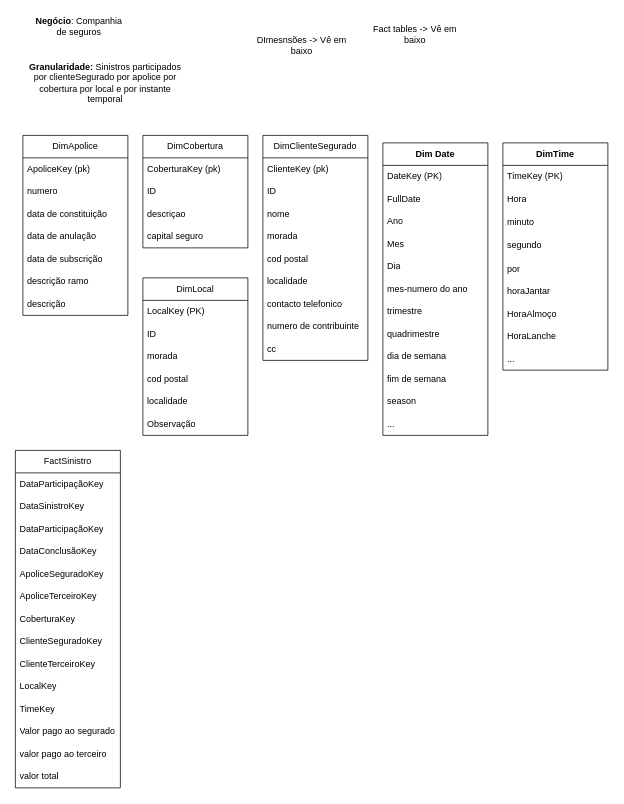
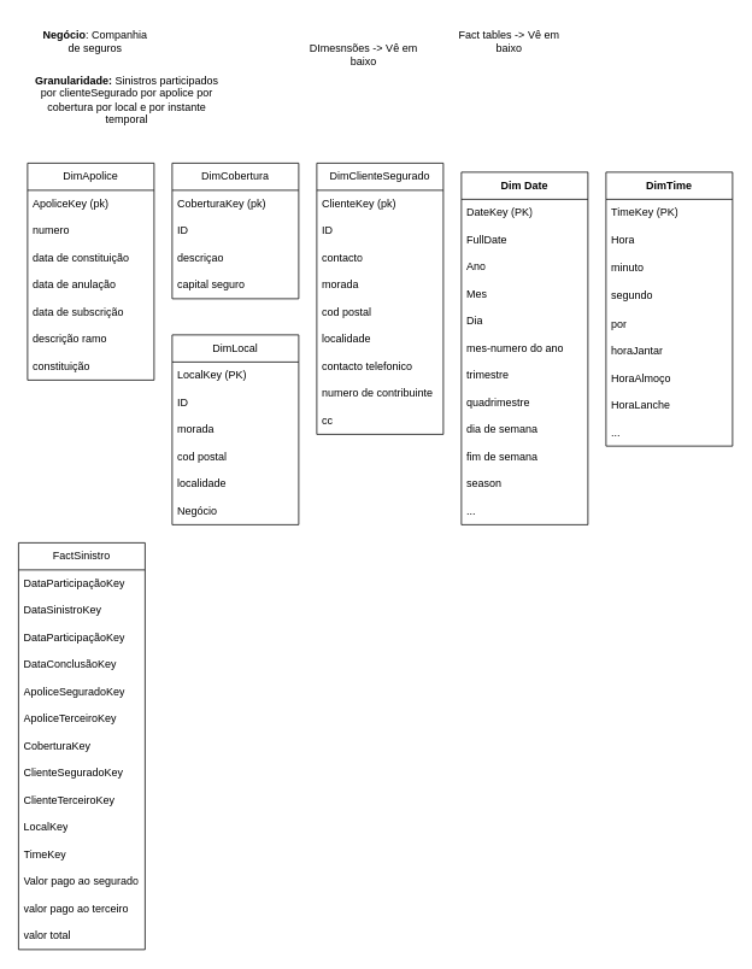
  <mxCell id="0" />
  <mxCell id="1" parent="0" />
- <mxCell id="2" value="&lt;b&gt;Negócio&lt;/b&gt;: Companhia de seguros" style="text;html=1;strokeColor=none;fillColor=none;align=center;verticalAlign=middle;whiteSpace=wrap;rounded=0;" vertex="1" parent="1"><mxGeometry x="40" y="20" width="130" height="30" as="geometry" /></mxCell>
+ <mxCell id="2" value="&lt;b&gt;Negócio&lt;/b&gt;: Companhia de seguros" style="text;html=1;strokeColor=none;fillColor=none;align=center;verticalAlign=middle;whiteSpace=wrap;rounded=0;" vertex="1" parent="1"><mxGeometry x="40" y="30" width="130" height="30" as="geometry" /></mxCell>
  <mxCell id="3" value="DImesnsões -&amp;gt; Vê em baixo" style="text;html=1;strokeColor=none;fillColor=none;align=center;verticalAlign=middle;whiteSpace=wrap;rounded=0;" vertex="1" parent="1"><mxGeometry x="339" y="45" width="126" height="30" as="geometry" /></mxCell>
- <mxCell id="4" value="Fact tables -&amp;gt; Vê em baixo" style="text;html=1;strokeColor=none;fillColor=none;align=center;verticalAlign=middle;whiteSpace=wrap;rounded=0;" vertex="1" parent="1"><mxGeometry x="490" y="30" width="126" height="30" as="geometry" /></mxCell>
+ <mxCell id="4" value="Fact tables -&amp;gt; Vê em baixo" style="text;html=1;strokeColor=none;fillColor=none;align=center;verticalAlign=middle;whiteSpace=wrap;rounded=0;" vertex="1" parent="1"><mxGeometry x="500" y="30" width="126" height="30" as="geometry" /></mxCell>
  <mxCell id="5" value="&lt;b&gt;Granularidade: &lt;/b&gt;Sinistros participados por clienteSegurado por apolice por cobertura por local e por instante temporal" style="text;html=1;strokeColor=none;fillColor=none;align=center;verticalAlign=middle;whiteSpace=wrap;rounded=0;" vertex="1" parent="1"><mxGeometry x="30" y="80" width="220" height="60" as="geometry" /></mxCell>
  <mxCell id="6" value="DimCobertura" style="swimlane;fontStyle=0;childLayout=stackLayout;horizontal=1;startSize=30;horizontalStack=0;resizeParent=1;resizeParentMax=0;resizeLast=0;collapsible=1;marginBottom=0;whiteSpace=wrap;html=1;" vertex="1" parent="1"><mxGeometry x="190" y="180" width="140" height="150" as="geometry" /></mxCell>
  <mxCell id="7" value="CoberturaKey (pk)" style="text;strokeColor=none;fillColor=none;align=left;verticalAlign=middle;spacingLeft=4;spacingRight=4;overflow=hidden;points=[[0,0.5],[1,0.5]];portConstraint=eastwest;rotatable=0;whiteSpace=wrap;html=1;" vertex="1" parent="6"><mxGeometry y="30" width="140" height="30" as="geometry" /></mxCell>
  <mxCell id="8" value="ID" style="text;strokeColor=none;fillColor=none;align=left;verticalAlign=middle;spacingLeft=4;spacingRight=4;overflow=hidden;points=[[0,0.5],[1,0.5]];portConstraint=eastwest;rotatable=0;whiteSpace=wrap;html=1;" vertex="1" parent="6"><mxGeometry y="60" width="140" height="30" as="geometry" /></mxCell>
  <mxCell id="9" value="descriçao" style="text;strokeColor=none;fillColor=none;align=left;verticalAlign=middle;spacingLeft=4;spacingRight=4;overflow=hidden;points=[[0,0.5],[1,0.5]];portConstraint=eastwest;rotatable=0;whiteSpace=wrap;html=1;" vertex="1" parent="6"><mxGeometry y="90" width="140" height="30" as="geometry" /></mxCell>
  <mxCell id="10" value="capital seguro" style="text;strokeColor=none;fillColor=none;align=left;verticalAlign=middle;spacingLeft=4;spacingRight=4;overflow=hidden;points=[[0,0.5],[1,0.5]];portConstraint=eastwest;rotatable=0;whiteSpace=wrap;html=1;" vertex="1" parent="6"><mxGeometry y="120" width="140" height="30" as="geometry" /></mxCell>
  <mxCell id="11" value="DimApolice" style="swimlane;fontStyle=0;childLayout=stackLayout;horizontal=1;startSize=30;horizontalStack=0;resizeParent=1;resizeParentMax=0;resizeLast=0;collapsible=1;marginBottom=0;whiteSpace=wrap;html=1;" vertex="1" parent="1"><mxGeometry x="30" y="180" width="140" height="240" as="geometry" /></mxCell>
  <mxCell id="12" value="ApoliceKey (pk)" style="text;strokeColor=none;fillColor=none;align=left;verticalAlign=middle;spacingLeft=4;spacingRight=4;overflow=hidden;points=[[0,0.5],[1,0.5]];portConstraint=eastwest;rotatable=0;whiteSpace=wrap;html=1;" vertex="1" parent="11"><mxGeometry y="30" width="140" height="30" as="geometry" /></mxCell>
  <mxCell id="13" value="numero" style="text;strokeColor=none;fillColor=none;align=left;verticalAlign=middle;spacingLeft=4;spacingRight=4;overflow=hidden;points=[[0,0.5],[1,0.5]];portConstraint=eastwest;rotatable=0;whiteSpace=wrap;html=1;" vertex="1" parent="11"><mxGeometry y="60" width="140" height="30" as="geometry" /></mxCell>
  <mxCell id="14" value="data de constituição" style="text;strokeColor=none;fillColor=none;align=left;verticalAlign=middle;spacingLeft=4;spacingRight=4;overflow=hidden;points=[[0,0.5],[1,0.5]];portConstraint=eastwest;rotatable=0;whiteSpace=wrap;html=1;" vertex="1" parent="11"><mxGeometry y="90" width="140" height="30" as="geometry" /></mxCell>
  <mxCell id="15" value="data de anulação" style="text;strokeColor=none;fillColor=none;align=left;verticalAlign=middle;spacingLeft=4;spacingRight=4;overflow=hidden;points=[[0,0.5],[1,0.5]];portConstraint=eastwest;rotatable=0;whiteSpace=wrap;html=1;" vertex="1" parent="11"><mxGeometry y="120" width="140" height="30" as="geometry" /></mxCell>
  <mxCell id="16" value="data de subscrição" style="text;strokeColor=none;fillColor=none;align=left;verticalAlign=middle;spacingLeft=4;spacingRight=4;overflow=hidden;points=[[0,0.5],[1,0.5]];portConstraint=eastwest;rotatable=0;whiteSpace=wrap;html=1;" vertex="1" parent="11"><mxGeometry y="150" width="140" height="30" as="geometry" /></mxCell>
  <mxCell id="17" value="descrição ramo" style="text;strokeColor=none;fillColor=none;align=left;verticalAlign=middle;spacingLeft=4;spacingRight=4;overflow=hidden;points=[[0,0.5],[1,0.5]];portConstraint=eastwest;rotatable=0;whiteSpace=wrap;html=1;" vertex="1" parent="11"><mxGeometry y="180" width="140" height="30" as="geometry" /></mxCell>
- <mxCell id="18" value="descrição" style="text;strokeColor=none;fillColor=none;align=left;verticalAlign=middle;spacingLeft=4;spacingRight=4;overflow=hidden;points=[[0,0.5],[1,0.5]];portConstraint=eastwest;rotatable=0;whiteSpace=wrap;html=1;" vertex="1" parent="11"><mxGeometry y="210" width="140" height="30" as="geometry" /></mxCell>
+ <mxCell id="18" value="constituição" style="text;strokeColor=none;fillColor=none;align=left;verticalAlign=middle;spacingLeft=4;spacingRight=4;overflow=hidden;points=[[0,0.5],[1,0.5]];portConstraint=eastwest;rotatable=0;whiteSpace=wrap;html=1;" vertex="1" parent="11"><mxGeometry y="210" width="140" height="30" as="geometry" /></mxCell>
  <mxCell id="19" value="&lt;b&gt;DimTime&lt;/b&gt;" style="swimlane;fontStyle=0;childLayout=stackLayout;horizontal=1;startSize=30;horizontalStack=0;resizeParent=1;resizeParentMax=0;resizeLast=0;collapsible=1;marginBottom=0;whiteSpace=wrap;html=1;" vertex="1" parent="1"><mxGeometry x="670" y="190" width="140" height="303" as="geometry" /></mxCell>
  <mxCell id="20" value="TimeKey (PK)" style="text;strokeColor=none;fillColor=none;align=left;verticalAlign=middle;spacingLeft=4;spacingRight=4;overflow=hidden;points=[[0,0.5],[1,0.5]];portConstraint=eastwest;rotatable=0;whiteSpace=wrap;html=1;" vertex="1" parent="19"><mxGeometry y="30" width="140" height="30" as="geometry" /></mxCell>
  <mxCell id="21" value="Hora" style="text;strokeColor=none;fillColor=none;align=left;verticalAlign=middle;spacingLeft=4;spacingRight=4;overflow=hidden;points=[[0,0.5],[1,0.5]];portConstraint=eastwest;rotatable=0;whiteSpace=wrap;html=1;" vertex="1" parent="19"><mxGeometry y="60" width="140" height="30" as="geometry" /></mxCell>
  <mxCell id="22" value="minuto" style="text;strokeColor=none;fillColor=none;align=left;verticalAlign=middle;spacingLeft=4;spacingRight=4;overflow=hidden;points=[[0,0.5],[1,0.5]];portConstraint=eastwest;rotatable=0;whiteSpace=wrap;html=1;" vertex="1" parent="19"><mxGeometry y="90" width="140" height="31" as="geometry" /></mxCell>
  <mxCell id="23" value="segundo" style="text;strokeColor=none;fillColor=none;align=left;verticalAlign=middle;spacingLeft=4;spacingRight=4;overflow=hidden;points=[[0,0.5],[1,0.5]];portConstraint=eastwest;rotatable=0;whiteSpace=wrap;html=1;" vertex="1" parent="19"><mxGeometry y="121" width="140" height="31" as="geometry" /></mxCell>
  <mxCell id="24" value="por" style="text;strokeColor=none;fillColor=none;align=left;verticalAlign=middle;spacingLeft=4;spacingRight=4;overflow=hidden;points=[[0,0.5],[1,0.5]];portConstraint=eastwest;rotatable=0;whiteSpace=wrap;html=1;" vertex="1" parent="19"><mxGeometry y="152" width="140" height="31" as="geometry" /></mxCell>
  <mxCell id="25" value="horaJantar" style="text;strokeColor=none;fillColor=none;align=left;verticalAlign=middle;spacingLeft=4;spacingRight=4;overflow=hidden;points=[[0,0.5],[1,0.5]];portConstraint=eastwest;rotatable=0;whiteSpace=wrap;html=1;" vertex="1" parent="19"><mxGeometry y="183" width="140" height="30" as="geometry" /></mxCell>
  <mxCell id="26" value="HoraAlmoço" style="text;strokeColor=none;fillColor=none;align=left;verticalAlign=middle;spacingLeft=4;spacingRight=4;overflow=hidden;points=[[0,0.5],[1,0.5]];portConstraint=eastwest;rotatable=0;whiteSpace=wrap;html=1;" vertex="1" parent="19"><mxGeometry y="213" width="140" height="30" as="geometry" /></mxCell>
  <mxCell id="27" value="HoraLanche" style="text;strokeColor=none;fillColor=none;align=left;verticalAlign=middle;spacingLeft=4;spacingRight=4;overflow=hidden;points=[[0,0.5],[1,0.5]];portConstraint=eastwest;rotatable=0;whiteSpace=wrap;html=1;" vertex="1" parent="19"><mxGeometry y="243" width="140" height="30" as="geometry" /></mxCell>
  <mxCell id="28" value="..." style="text;strokeColor=none;fillColor=none;align=left;verticalAlign=middle;spacingLeft=4;spacingRight=4;overflow=hidden;points=[[0,0.5],[1,0.5]];portConstraint=eastwest;rotatable=0;whiteSpace=wrap;html=1;" vertex="1" parent="19"><mxGeometry y="273" width="140" height="30" as="geometry" /></mxCell>
  <mxCell id="29" value="&lt;b&gt;Dim Date&lt;/b&gt;" style="swimlane;fontStyle=0;childLayout=stackLayout;horizontal=1;startSize=30;horizontalStack=0;resizeParent=1;resizeParentMax=0;resizeLast=0;collapsible=1;marginBottom=0;whiteSpace=wrap;html=1;" vertex="1" parent="1"><mxGeometry x="510" y="190" width="140" height="390" as="geometry" /></mxCell>
  <mxCell id="30" value="DateKey (PK)" style="text;strokeColor=none;fillColor=none;align=left;verticalAlign=middle;spacingLeft=4;spacingRight=4;overflow=hidden;points=[[0,0.5],[1,0.5]];portConstraint=eastwest;rotatable=0;whiteSpace=wrap;html=1;" vertex="1" parent="29"><mxGeometry y="30" width="140" height="30" as="geometry" /></mxCell>
  <mxCell id="31" value="FullDate" style="text;strokeColor=none;fillColor=none;align=left;verticalAlign=middle;spacingLeft=4;spacingRight=4;overflow=hidden;points=[[0,0.5],[1,0.5]];portConstraint=eastwest;rotatable=0;whiteSpace=wrap;html=1;" vertex="1" parent="29"><mxGeometry y="60" width="140" height="30" as="geometry" /></mxCell>
  <mxCell id="32" value="Ano" style="text;strokeColor=none;fillColor=none;align=left;verticalAlign=middle;spacingLeft=4;spacingRight=4;overflow=hidden;points=[[0,0.5],[1,0.5]];portConstraint=eastwest;rotatable=0;whiteSpace=wrap;html=1;" vertex="1" parent="29"><mxGeometry y="90" width="140" height="30" as="geometry" /></mxCell>
  <mxCell id="33" value="Mes" style="text;strokeColor=none;fillColor=none;align=left;verticalAlign=middle;spacingLeft=4;spacingRight=4;overflow=hidden;points=[[0,0.5],[1,0.5]];portConstraint=eastwest;rotatable=0;whiteSpace=wrap;html=1;" vertex="1" parent="29"><mxGeometry y="120" width="140" height="30" as="geometry" /></mxCell>
  <mxCell id="34" value="Dia" style="text;strokeColor=none;fillColor=none;align=left;verticalAlign=middle;spacingLeft=4;spacingRight=4;overflow=hidden;points=[[0,0.5],[1,0.5]];portConstraint=eastwest;rotatable=0;whiteSpace=wrap;html=1;" vertex="1" parent="29"><mxGeometry y="150" width="140" height="30" as="geometry" /></mxCell>
  <mxCell id="35" value="mes-numero do ano" style="text;strokeColor=none;fillColor=none;align=left;verticalAlign=middle;spacingLeft=4;spacingRight=4;overflow=hidden;points=[[0,0.5],[1,0.5]];portConstraint=eastwest;rotatable=0;whiteSpace=wrap;html=1;" vertex="1" parent="29"><mxGeometry y="180" width="140" height="30" as="geometry" /></mxCell>
  <mxCell id="36" value="trimestre" style="text;strokeColor=none;fillColor=none;align=left;verticalAlign=middle;spacingLeft=4;spacingRight=4;overflow=hidden;points=[[0,0.5],[1,0.5]];portConstraint=eastwest;rotatable=0;whiteSpace=wrap;html=1;" vertex="1" parent="29"><mxGeometry y="210" width="140" height="30" as="geometry" /></mxCell>
  <mxCell id="37" value="quadrimestre" style="text;strokeColor=none;fillColor=none;align=left;verticalAlign=middle;spacingLeft=4;spacingRight=4;overflow=hidden;points=[[0,0.5],[1,0.5]];portConstraint=eastwest;rotatable=0;whiteSpace=wrap;html=1;" vertex="1" parent="29"><mxGeometry y="240" width="140" height="30" as="geometry" /></mxCell>
  <mxCell id="38" value="dia de semana" style="text;strokeColor=none;fillColor=none;align=left;verticalAlign=middle;spacingLeft=4;spacingRight=4;overflow=hidden;points=[[0,0.5],[1,0.5]];portConstraint=eastwest;rotatable=0;whiteSpace=wrap;html=1;" vertex="1" parent="29"><mxGeometry y="270" width="140" height="30" as="geometry" /></mxCell>
  <mxCell id="39" value="fim de semana" style="text;strokeColor=none;fillColor=none;align=left;verticalAlign=middle;spacingLeft=4;spacingRight=4;overflow=hidden;points=[[0,0.5],[1,0.5]];portConstraint=eastwest;rotatable=0;whiteSpace=wrap;html=1;" vertex="1" parent="29"><mxGeometry y="300" width="140" height="30" as="geometry" /></mxCell>
  <mxCell id="40" value="season" style="text;strokeColor=none;fillColor=none;align=left;verticalAlign=middle;spacingLeft=4;spacingRight=4;overflow=hidden;points=[[0,0.5],[1,0.5]];portConstraint=eastwest;rotatable=0;whiteSpace=wrap;html=1;" vertex="1" parent="29"><mxGeometry y="330" width="140" height="30" as="geometry" /></mxCell>
  <mxCell id="41" value="..." style="text;strokeColor=none;fillColor=none;align=left;verticalAlign=middle;spacingLeft=4;spacingRight=4;overflow=hidden;points=[[0,0.5],[1,0.5]];portConstraint=eastwest;rotatable=0;whiteSpace=wrap;html=1;" vertex="1" parent="29"><mxGeometry y="360" width="140" height="30" as="geometry" /></mxCell>
  <mxCell id="42" value="FactSinistro" style="swimlane;fontStyle=0;childLayout=stackLayout;horizontal=1;startSize=30;horizontalStack=0;resizeParent=1;resizeParentMax=0;resizeLast=0;collapsible=1;marginBottom=0;whiteSpace=wrap;html=1;" vertex="1" parent="1"><mxGeometry x="20" y="600" width="140" height="450" as="geometry" /></mxCell>
  <mxCell id="43" value="DataParticipaçãoKey" style="text;strokeColor=none;fillColor=none;align=left;verticalAlign=middle;spacingLeft=4;spacingRight=4;overflow=hidden;points=[[0,0.5],[1,0.5]];portConstraint=eastwest;rotatable=0;whiteSpace=wrap;html=1;" vertex="1" parent="42"><mxGeometry y="30" width="140" height="30" as="geometry" /></mxCell>
  <mxCell id="44" value="DataSinistroKey" style="text;strokeColor=none;fillColor=none;align=left;verticalAlign=middle;spacingLeft=4;spacingRight=4;overflow=hidden;points=[[0,0.5],[1,0.5]];portConstraint=eastwest;rotatable=0;whiteSpace=wrap;html=1;" vertex="1" parent="42"><mxGeometry y="60" width="140" height="30" as="geometry" /></mxCell>
  <mxCell id="45" value="DataParticipaçãoKey" style="text;strokeColor=none;fillColor=none;align=left;verticalAlign=middle;spacingLeft=4;spacingRight=4;overflow=hidden;points=[[0,0.5],[1,0.5]];portConstraint=eastwest;rotatable=0;whiteSpace=wrap;html=1;" vertex="1" parent="42"><mxGeometry y="90" width="140" height="30" as="geometry" /></mxCell>
  <mxCell id="46" value="DataConclusãoKey" style="text;strokeColor=none;fillColor=none;align=left;verticalAlign=middle;spacingLeft=4;spacingRight=4;overflow=hidden;points=[[0,0.5],[1,0.5]];portConstraint=eastwest;rotatable=0;whiteSpace=wrap;html=1;" vertex="1" parent="42"><mxGeometry y="120" width="140" height="30" as="geometry" /></mxCell>
  <mxCell id="47" value="ApoliceSeguradoKey" style="text;strokeColor=none;fillColor=none;align=left;verticalAlign=middle;spacingLeft=4;spacingRight=4;overflow=hidden;points=[[0,0.5],[1,0.5]];portConstraint=eastwest;rotatable=0;whiteSpace=wrap;html=1;" vertex="1" parent="42"><mxGeometry y="150" width="140" height="30" as="geometry" /></mxCell>
  <mxCell id="48" value="ApoliceTerceiroKey" style="text;strokeColor=none;fillColor=none;align=left;verticalAlign=middle;spacingLeft=4;spacingRight=4;overflow=hidden;points=[[0,0.5],[1,0.5]];portConstraint=eastwest;rotatable=0;whiteSpace=wrap;html=1;" vertex="1" parent="42"><mxGeometry y="180" width="140" height="30" as="geometry" /></mxCell>
  <mxCell id="49" value="CoberturaKey" style="text;strokeColor=none;fillColor=none;align=left;verticalAlign=middle;spacingLeft=4;spacingRight=4;overflow=hidden;points=[[0,0.5],[1,0.5]];portConstraint=eastwest;rotatable=0;whiteSpace=wrap;html=1;" vertex="1" parent="42"><mxGeometry y="210" width="140" height="30" as="geometry" /></mxCell>
  <mxCell id="50" value="ClienteSeguradoKey" style="text;strokeColor=none;fillColor=none;align=left;verticalAlign=middle;spacingLeft=4;spacingRight=4;overflow=hidden;points=[[0,0.5],[1,0.5]];portConstraint=eastwest;rotatable=0;whiteSpace=wrap;html=1;" vertex="1" parent="42"><mxGeometry y="240" width="140" height="30" as="geometry" /></mxCell>
  <mxCell id="51" value="ClienteTerceiroKey" style="text;strokeColor=none;fillColor=none;align=left;verticalAlign=middle;spacingLeft=4;spacingRight=4;overflow=hidden;points=[[0,0.5],[1,0.5]];portConstraint=eastwest;rotatable=0;whiteSpace=wrap;html=1;" vertex="1" parent="42"><mxGeometry y="270" width="140" height="30" as="geometry" /></mxCell>
  <mxCell id="52" value="LocalKey" style="text;strokeColor=none;fillColor=none;align=left;verticalAlign=middle;spacingLeft=4;spacingRight=4;overflow=hidden;points=[[0,0.5],[1,0.5]];portConstraint=eastwest;rotatable=0;whiteSpace=wrap;html=1;" vertex="1" parent="42"><mxGeometry y="300" width="140" height="30" as="geometry" /></mxCell>
  <mxCell id="53" value="TimeKey" style="text;strokeColor=none;fillColor=none;align=left;verticalAlign=middle;spacingLeft=4;spacingRight=4;overflow=hidden;points=[[0,0.5],[1,0.5]];portConstraint=eastwest;rotatable=0;whiteSpace=wrap;html=1;" vertex="1" parent="42"><mxGeometry y="330" width="140" height="30" as="geometry" /></mxCell>
  <mxCell id="54" value="Valor pago ao segurado" style="text;strokeColor=none;fillColor=none;align=left;verticalAlign=middle;spacingLeft=4;spacingRight=4;overflow=hidden;points=[[0,0.5],[1,0.5]];portConstraint=eastwest;rotatable=0;whiteSpace=wrap;html=1;" vertex="1" parent="42"><mxGeometry y="360" width="140" height="30" as="geometry" /></mxCell>
  <mxCell id="55" value="valor pago ao terceiro" style="text;strokeColor=none;fillColor=none;align=left;verticalAlign=middle;spacingLeft=4;spacingRight=4;overflow=hidden;points=[[0,0.5],[1,0.5]];portConstraint=eastwest;rotatable=0;whiteSpace=wrap;html=1;" vertex="1" parent="42"><mxGeometry y="390" width="140" height="30" as="geometry" /></mxCell>
  <mxCell id="56" value="valor total" style="text;strokeColor=none;fillColor=none;align=left;verticalAlign=middle;spacingLeft=4;spacingRight=4;overflow=hidden;points=[[0,0.5],[1,0.5]];portConstraint=eastwest;rotatable=0;whiteSpace=wrap;html=1;" vertex="1" parent="42"><mxGeometry y="420" width="140" height="30" as="geometry" /></mxCell>
  <mxCell id="57" value="DimLocal" style="swimlane;fontStyle=0;childLayout=stackLayout;horizontal=1;startSize=30;horizontalStack=0;resizeParent=1;resizeParentMax=0;resizeLast=0;collapsible=1;marginBottom=0;whiteSpace=wrap;html=1;" vertex="1" parent="1"><mxGeometry x="190" y="370" width="140" height="210" as="geometry" /></mxCell>
  <mxCell id="58" value="LocalKey (PK)" style="text;strokeColor=none;fillColor=none;align=left;verticalAlign=middle;spacingLeft=4;spacingRight=4;overflow=hidden;points=[[0,0.5],[1,0.5]];portConstraint=eastwest;rotatable=0;whiteSpace=wrap;html=1;" vertex="1" parent="57"><mxGeometry y="30" width="140" height="30" as="geometry" /></mxCell>
  <mxCell id="59" value="ID" style="text;strokeColor=none;fillColor=none;align=left;verticalAlign=middle;spacingLeft=4;spacingRight=4;overflow=hidden;points=[[0,0.5],[1,0.5]];portConstraint=eastwest;rotatable=0;whiteSpace=wrap;html=1;" vertex="1" parent="57"><mxGeometry y="60" width="140" height="30" as="geometry" /></mxCell>
  <mxCell id="60" value="morada" style="text;strokeColor=none;fillColor=none;align=left;verticalAlign=middle;spacingLeft=4;spacingRight=4;overflow=hidden;points=[[0,0.5],[1,0.5]];portConstraint=eastwest;rotatable=0;whiteSpace=wrap;html=1;" vertex="1" parent="57"><mxGeometry y="90" width="140" height="30" as="geometry" /></mxCell>
  <mxCell id="61" value="cod postal" style="text;strokeColor=none;fillColor=none;align=left;verticalAlign=middle;spacingLeft=4;spacingRight=4;overflow=hidden;points=[[0,0.5],[1,0.5]];portConstraint=eastwest;rotatable=0;whiteSpace=wrap;html=1;" vertex="1" parent="57"><mxGeometry y="120" width="140" height="30" as="geometry" /></mxCell>
  <mxCell id="62" value="localidade" style="text;strokeColor=none;fillColor=none;align=left;verticalAlign=middle;spacingLeft=4;spacingRight=4;overflow=hidden;points=[[0,0.5],[1,0.5]];portConstraint=eastwest;rotatable=0;whiteSpace=wrap;html=1;" vertex="1" parent="57"><mxGeometry y="150" width="140" height="30" as="geometry" /></mxCell>
- <mxCell id="63" value="Observação" style="text;strokeColor=none;fillColor=none;align=left;verticalAlign=middle;spacingLeft=4;spacingRight=4;overflow=hidden;points=[[0,0.5],[1,0.5]];portConstraint=eastwest;rotatable=0;whiteSpace=wrap;html=1;" vertex="1" parent="57"><mxGeometry y="180" width="140" height="30" as="geometry" /></mxCell>
+ <mxCell id="63" value="Negócio" style="text;strokeColor=none;fillColor=none;align=left;verticalAlign=middle;spacingLeft=4;spacingRight=4;overflow=hidden;points=[[0,0.5],[1,0.5]];portConstraint=eastwest;rotatable=0;whiteSpace=wrap;html=1;" vertex="1" parent="57"><mxGeometry y="180" width="140" height="30" as="geometry" /></mxCell>
  <mxCell id="64" value="DimClienteSegurado" style="swimlane;fontStyle=0;childLayout=stackLayout;horizontal=1;startSize=30;horizontalStack=0;resizeParent=1;resizeParentMax=0;resizeLast=0;collapsible=1;marginBottom=0;whiteSpace=wrap;html=1;" vertex="1" parent="1"><mxGeometry x="350" y="180" width="140" height="300" as="geometry" /></mxCell>
  <mxCell id="65" value="ClienteKey (pk)" style="text;strokeColor=none;fillColor=none;align=left;verticalAlign=middle;spacingLeft=4;spacingRight=4;overflow=hidden;points=[[0,0.5],[1,0.5]];portConstraint=eastwest;rotatable=0;whiteSpace=wrap;html=1;" vertex="1" parent="64"><mxGeometry y="30" width="140" height="30" as="geometry" /></mxCell>
  <mxCell id="66" value="ID" style="text;strokeColor=none;fillColor=none;align=left;verticalAlign=middle;spacingLeft=4;spacingRight=4;overflow=hidden;points=[[0,0.5],[1,0.5]];portConstraint=eastwest;rotatable=0;whiteSpace=wrap;html=1;" vertex="1" parent="64"><mxGeometry y="60" width="140" height="30" as="geometry" /></mxCell>
- <mxCell id="67" value="nome" style="text;strokeColor=none;fillColor=none;align=left;verticalAlign=middle;spacingLeft=4;spacingRight=4;overflow=hidden;points=[[0,0.5],[1,0.5]];portConstraint=eastwest;rotatable=0;whiteSpace=wrap;html=1;" vertex="1" parent="64"><mxGeometry y="90" width="140" height="30" as="geometry" /></mxCell>
+ <mxCell id="67" value="contacto" style="text;strokeColor=none;fillColor=none;align=left;verticalAlign=middle;spacingLeft=4;spacingRight=4;overflow=hidden;points=[[0,0.5],[1,0.5]];portConstraint=eastwest;rotatable=0;whiteSpace=wrap;html=1;" vertex="1" parent="64"><mxGeometry y="90" width="140" height="30" as="geometry" /></mxCell>
  <mxCell id="68" value="morada" style="text;strokeColor=none;fillColor=none;align=left;verticalAlign=middle;spacingLeft=4;spacingRight=4;overflow=hidden;points=[[0,0.5],[1,0.5]];portConstraint=eastwest;rotatable=0;whiteSpace=wrap;html=1;" vertex="1" parent="64"><mxGeometry y="120" width="140" height="30" as="geometry" /></mxCell>
  <mxCell id="69" value="cod postal" style="text;strokeColor=none;fillColor=none;align=left;verticalAlign=middle;spacingLeft=4;spacingRight=4;overflow=hidden;points=[[0,0.5],[1,0.5]];portConstraint=eastwest;rotatable=0;whiteSpace=wrap;html=1;" vertex="1" parent="64"><mxGeometry y="150" width="140" height="30" as="geometry" /></mxCell>
  <mxCell id="70" value="localidade" style="text;strokeColor=none;fillColor=none;align=left;verticalAlign=middle;spacingLeft=4;spacingRight=4;overflow=hidden;points=[[0,0.5],[1,0.5]];portConstraint=eastwest;rotatable=0;whiteSpace=wrap;html=1;" vertex="1" parent="64"><mxGeometry y="180" width="140" height="30" as="geometry" /></mxCell>
  <mxCell id="71" value="contacto telefonico" style="text;strokeColor=none;fillColor=none;align=left;verticalAlign=middle;spacingLeft=4;spacingRight=4;overflow=hidden;points=[[0,0.5],[1,0.5]];portConstraint=eastwest;rotatable=0;whiteSpace=wrap;html=1;" vertex="1" parent="64"><mxGeometry y="210" width="140" height="30" as="geometry" /></mxCell>
  <mxCell id="72" value="numero de contribuinte" style="text;strokeColor=none;fillColor=none;align=left;verticalAlign=middle;spacingLeft=4;spacingRight=4;overflow=hidden;points=[[0,0.5],[1,0.5]];portConstraint=eastwest;rotatable=0;whiteSpace=wrap;html=1;" vertex="1" parent="64"><mxGeometry y="240" width="140" height="30" as="geometry" /></mxCell>
  <mxCell id="73" value="cc" style="text;strokeColor=none;fillColor=none;align=left;verticalAlign=middle;spacingLeft=4;spacingRight=4;overflow=hidden;points=[[0,0.5],[1,0.5]];portConstraint=eastwest;rotatable=0;whiteSpace=wrap;html=1;" vertex="1" parent="64"><mxGeometry y="270" width="140" height="30" as="geometry" /></mxCell>
